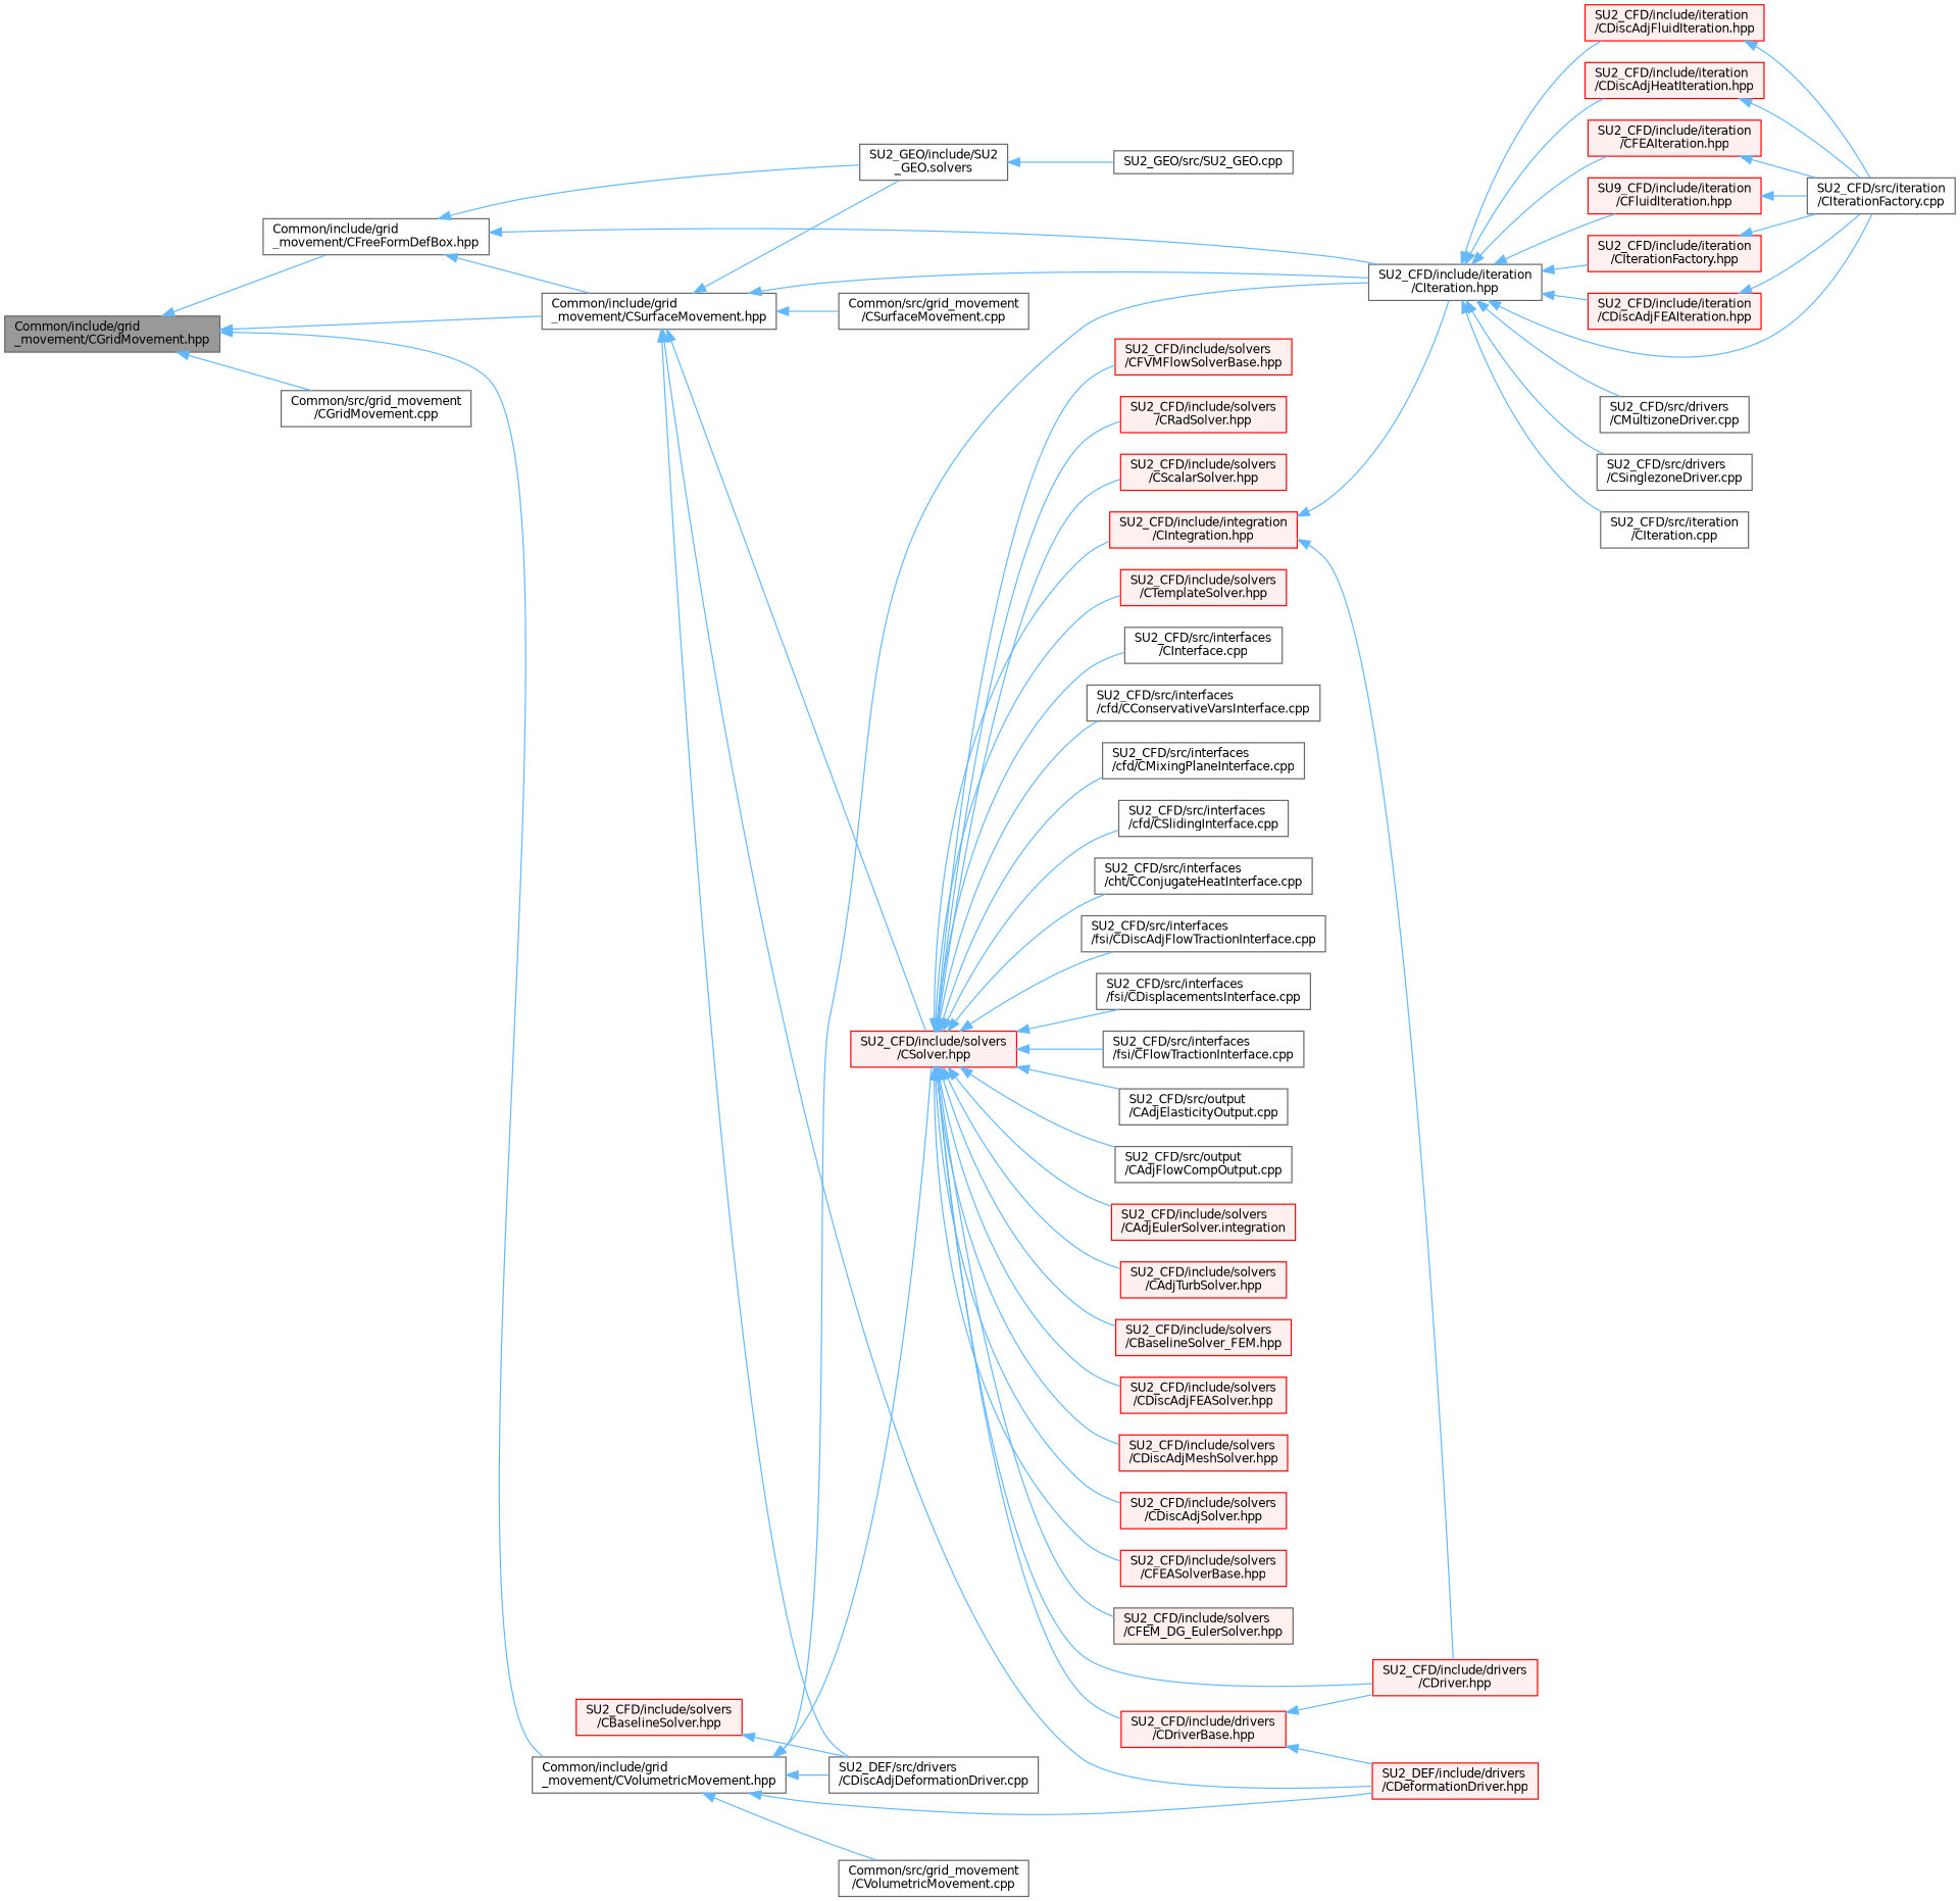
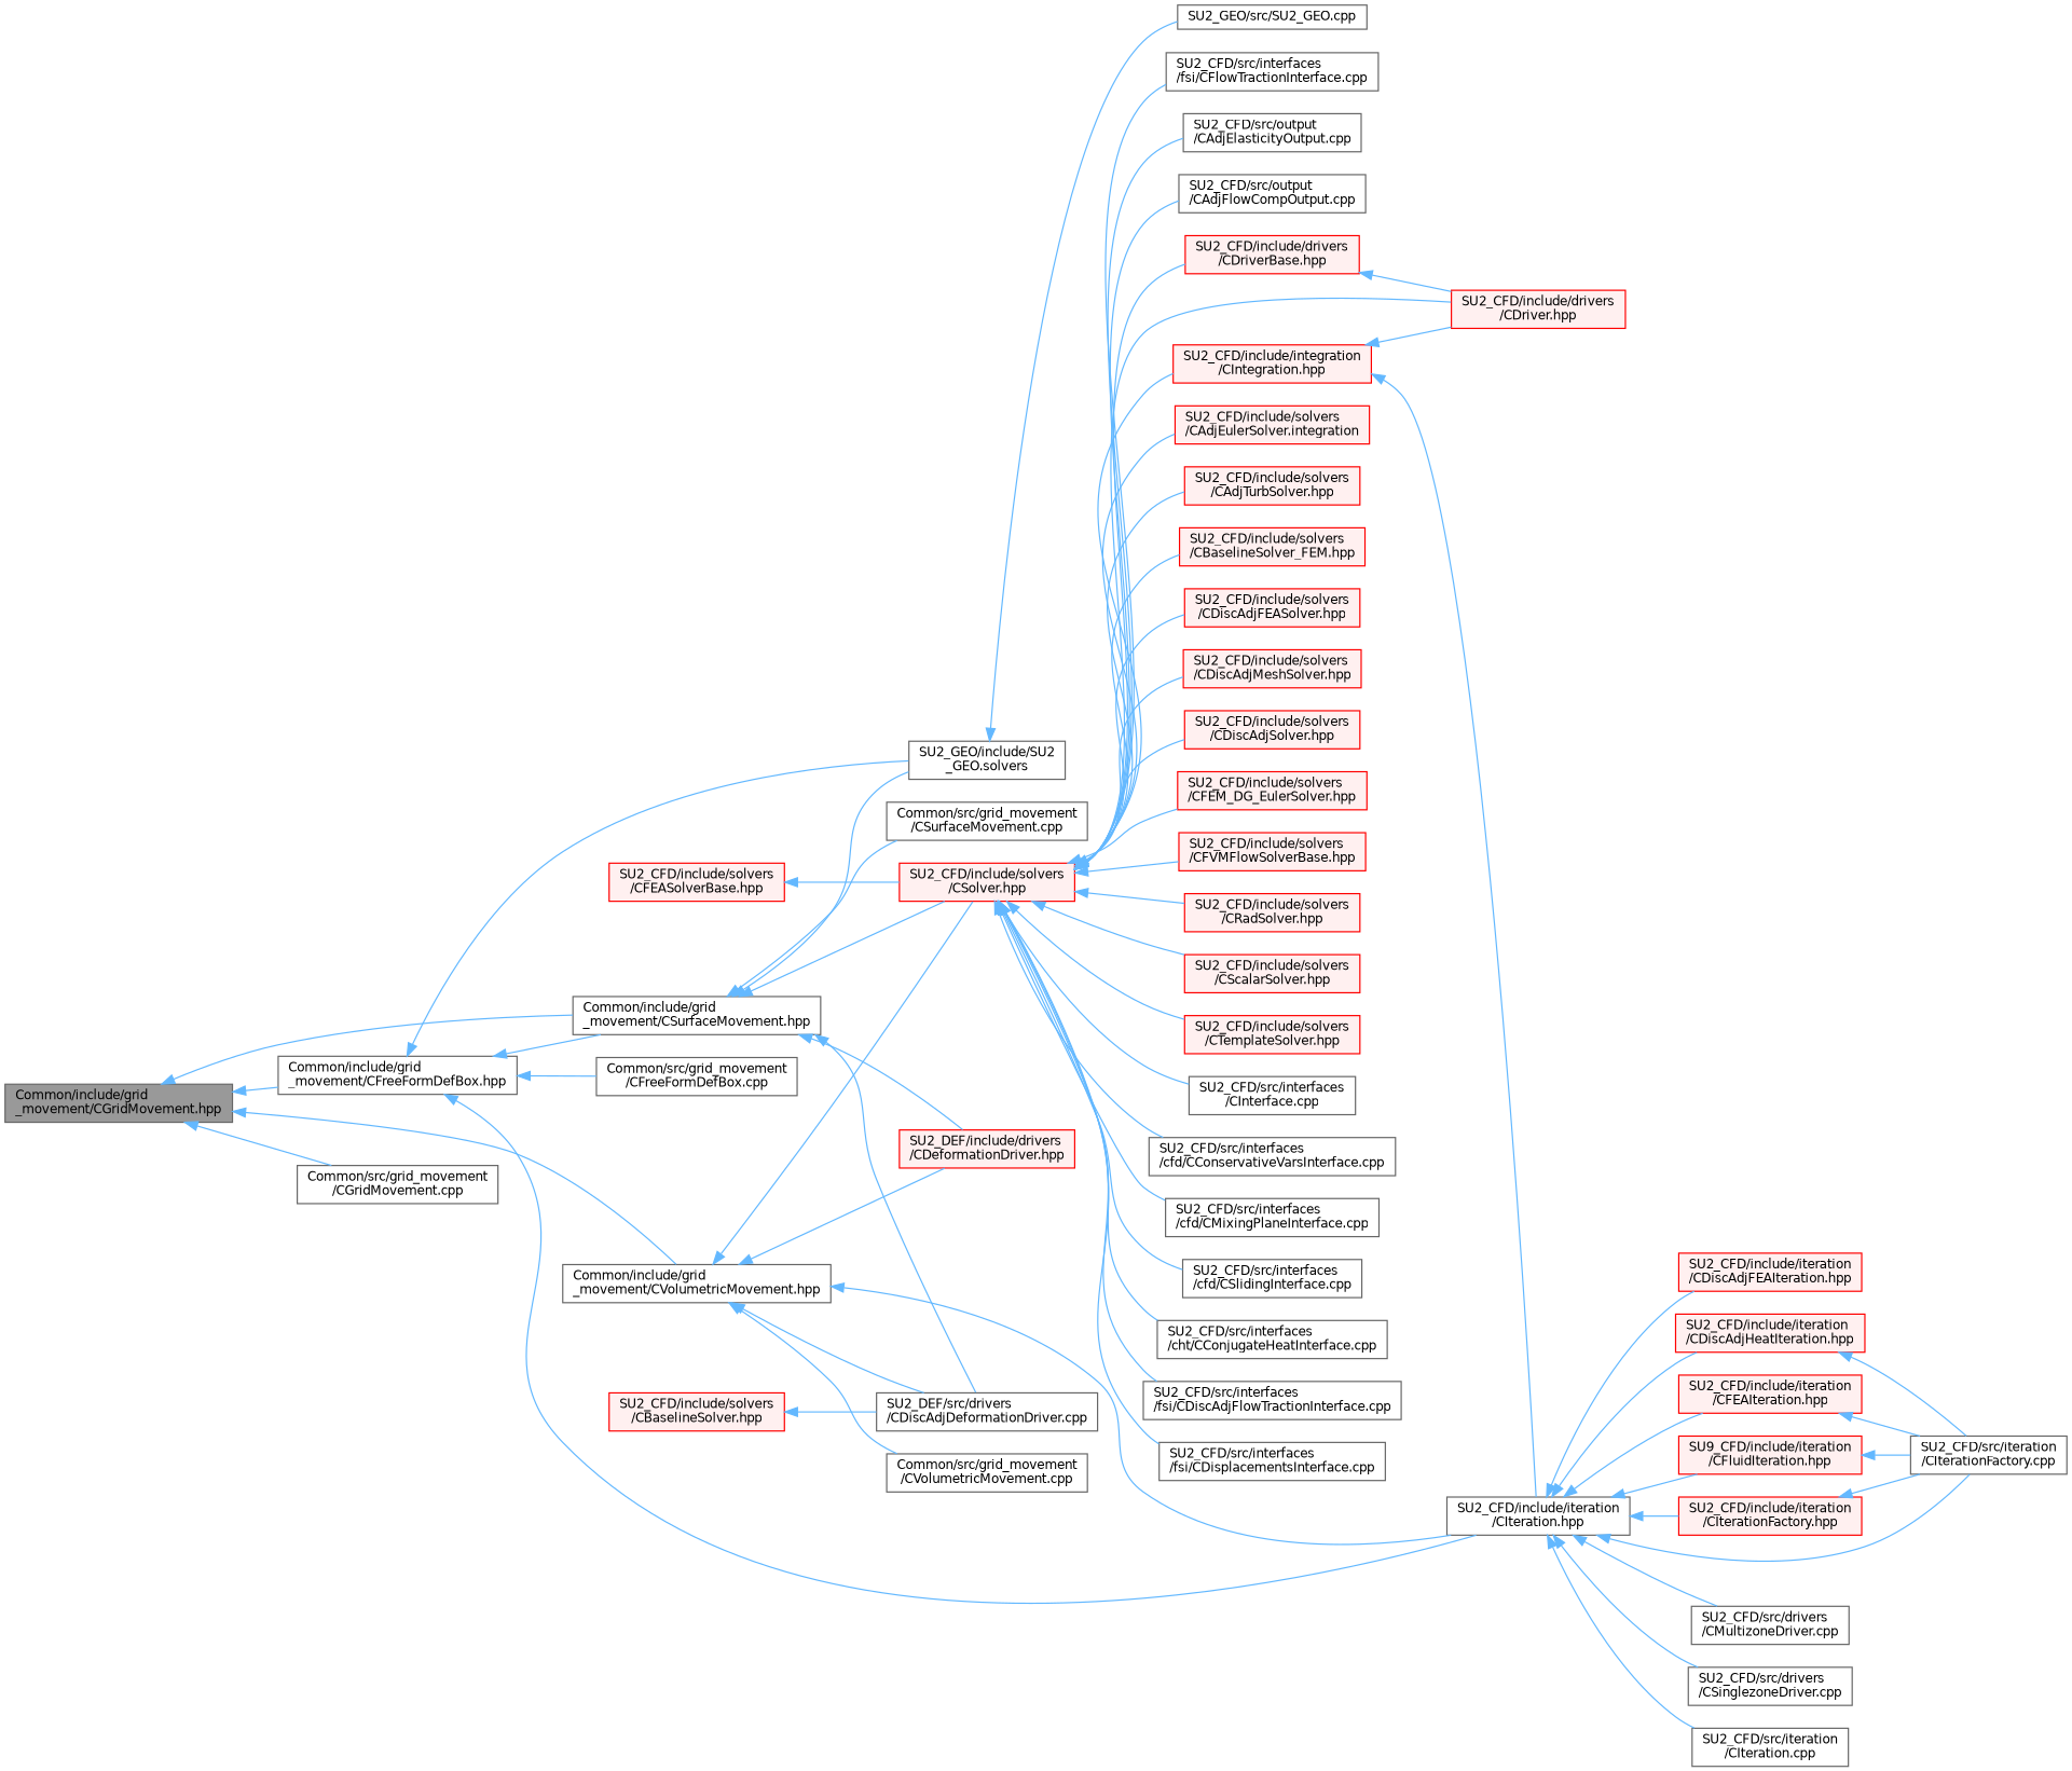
  digraph {
    rankdir=LR
    node [color=grey40 fillcolor=white fontname=Helvetica fontsize=10 shape=box style=filled]
    edge [color=steelblue1 dir=back fontname=Helvetica fontsize=10 labelfontname=Helvetica labelfontsize=10 style=solid]
    n1 [color=gray40 fillcolor=grey60 fontcolor=black height=0.2 label="Common/include/grid\l_movement/CGridMovement.hpp" width=0.4]
    n2 [height=0.2 label="Common/include/grid\l_movement/CFreeFormDefBox.hpp" width=0.4]
    n3 [height=0.2 label="Common/include/grid\l_movement/CSurfaceMovement.hpp" width=0.4]
    n4 [height=0.2 label="Common/include/grid\l_movement/CVolumetricMovement.hpp" width=0.4]
    n5 [height=0.2 label="Common/src/grid_movement\l/CGridMovement.cpp" width=0.4]
    n6 [height=0.2 label="SU2_CFD/include/iteration\l/CIteration.hpp" width=0.4]
    n7 [height=0.2 label="SU2_GEO/include/SU2\l_GEO.solvers" width=0.4]
+   n8 [height=0.2 label="Common/src/grid_movement\l/CFreeFormDefBox.cpp" width=0.4]
    n9 [height=0.2 label="Common/src/grid_movement\l/CSurfaceMovement.cpp" width=0.4]
    n10 [color=red fillcolor="#FFF0F0" height=0.2 label="SU2_CFD/include/solvers\l/CSolver.hpp" width=0.4]
    n11 [color=red fillcolor="#FFF0F0" height=0.2 label="SU2_DEF/include/drivers\l/CDeformationDriver.hpp" width=0.4]
    n12 [height=0.2 label="SU2_DEF/src/drivers\l/CDiscAdjDeformationDriver.cpp" width=0.4]
    n13 [height=0.2 label="Common/src/grid_movement\l/CVolumetricMovement.cpp" width=0.4]
    n14 [color=red fillcolor="#FFF0F0" height=0.2 label="SU2_CFD/include/iteration\l/CDiscAdjFEAIteration.hpp" width=0.4]
    n15 [height=0.2 label="SU2_CFD/src/iteration\l/CIterationFactory.cpp" width=0.4]
-   n16 [color=red fillcolor="#FFF0F0" height=0.2 label="SU2_CFD/include/iteration\l/CDiscAdjFluidIteration.hpp" width=0.4]
    n17 [color=red fillcolor="#FFF0F0" height=0.2 label="SU2_CFD/include/iteration\l/CDiscAdjHeatIteration.hpp" width=0.4]
    n18 [color=red fillcolor="#FFF0F0" height=0.2 label="SU2_CFD/include/iteration\l/CFEAIteration.hpp" width=0.4]
    n19 [color=red fillcolor="#FFF0F0" height=0.2 label="SU9_CFD/include/iteration\l/CFluidIteration.hpp" width=0.4]
    n20 [color=red fillcolor="#FFF0F0" height=0.2 label="SU2_CFD/include/iteration\l/CIterationFactory.hpp" width=0.4]
    n21 [height=0.2 label="SU2_CFD/src/drivers\l/CMultizoneDriver.cpp" width=0.4]
    n22 [height=0.2 label="SU2_CFD/src/drivers\l/CSinglezoneDriver.cpp" width=0.4]
    n23 [height=0.2 label="SU2_CFD/src/iteration\l/CIteration.cpp" width=0.4]
    n24 [height=0.2 label="SU2_GEO/src/SU2_GEO.cpp" width=0.4]
    n25 [color=red fillcolor="#FFF0F0" height=0.2 label="SU2_CFD/include/drivers\l/CDriver.hpp" width=0.4]
    n26 [color=red fillcolor="#FFF0F0" height=0.2 label="SU2_CFD/include/drivers\l/CDriverBase.hpp" width=0.4]
    n27 [color=red fillcolor="#FFF0F0" height=0.2 label="SU2_CFD/include/integration\l/CIntegration.hpp" width=0.4]
    n28 [color=red fillcolor="#FFF0F0" height=0.2 label="SU2_CFD/include/solvers\l/CAdjEulerSolver.integration" width=0.4]
    n29 [color=red fillcolor="#FFF0F0" height=0.2 label="SU2_CFD/include/solvers\l/CAdjTurbSolver.hpp" width=0.4]
    n30 [color=red fillcolor="#FFF0F0" height=0.2 label="SU2_CFD/include/solvers\l/CBaselineSolver_FEM.hpp" width=0.4]
    n31 [color=red fillcolor="#FFF0F0" height=0.2 label="SU2_CFD/include/solvers\l/CDiscAdjFEASolver.hpp" width=0.4]
    n32 [color=red fillcolor="#FFF0F0" height=0.2 label="SU2_CFD/include/solvers\l/CDiscAdjMeshSolver.hpp" width=0.4]
    n33 [color=red fillcolor="#FFF0F0" height=0.2 label="SU2_CFD/include/solvers\l/CDiscAdjSolver.hpp" width=0.4]
    n34 [color=red fillcolor="#FFF0F0" height=0.2 label="SU2_CFD/include/solvers\l/CFEASolverBase.hpp" width=0.4]
-   n35 [fillcolor="#FFF0F0" height=0.2 label="SU2_CFD/include/solvers\l/CFEM_DG_EulerSolver.hpp" width=0.4]
+   n35 [color=red fillcolor="#FFF0F0" height=0.2 label="SU2_CFD/include/solvers\l/CFEM_DG_EulerSolver.hpp" width=0.4]
    n36 [color=red fillcolor="#FFF0F0" height=0.2 label="SU2_CFD/include/solvers\l/CFVMFlowSolverBase.hpp" width=0.4]
    n37 [color=red fillcolor="#FFF0F0" height=0.2 label="SU2_CFD/include/solvers\l/CRadSolver.hpp" width=0.4]
    n38 [color=red fillcolor="#FFF0F0" height=0.2 label="SU2_CFD/include/solvers\l/CScalarSolver.hpp" width=0.4]
    n39 [color=red fillcolor="#FFF0F0" height=0.2 label="SU2_CFD/include/solvers\l/CTemplateSolver.hpp" width=0.4]
    n40 [height=0.2 label="SU2_CFD/src/interfaces\l/CInterface.cpp" width=0.4]
    n41 [height=0.2 label="SU2_CFD/src/interfaces\l/cfd/CConservativeVarsInterface.cpp" width=0.4]
    n42 [height=0.2 label="SU2_CFD/src/interfaces\l/cfd/CMixingPlaneInterface.cpp" width=0.4]
    n43 [height=0.2 label="SU2_CFD/src/interfaces\l/cfd/CSlidingInterface.cpp" width=0.4]
    n44 [height=0.2 label="SU2_CFD/src/interfaces\l/cht/CConjugateHeatInterface.cpp" width=0.4]
    n45 [height=0.2 label="SU2_CFD/src/interfaces\l/fsi/CDiscAdjFlowTractionInterface.cpp" width=0.4]
    n46 [height=0.2 label="SU2_CFD/src/interfaces\l/fsi/CDisplacementsInterface.cpp" width=0.4]
    n47 [height=0.2 label="SU2_CFD/src/interfaces\l/fsi/CFlowTractionInterface.cpp" width=0.4]
    n48 [height=0.2 label="SU2_CFD/src/output\l/CAdjElasticityOutput.cpp" width=0.4]
    n49 [height=0.2 label="SU2_CFD/src/output\l/CAdjFlowCompOutput.cpp" width=0.4]
    n50 [color=red fillcolor="#FFF0F0" height=0.2 label="SU2_CFD/include/solvers\l/CBaselineSolver.hpp" width=0.4]
    n1 -> n2
    n1 -> n3
    n1 -> n4
    n1 -> n5
    n2 -> n3
    n2 -> n6
    n2 -> n7
-   n3 -> n6
+   n2 -> n8
    n3 -> n7
    n3 -> n9
    n3 -> n10
    n3 -> n11
    n3 -> n12
    n4 -> n6
    n4 -> n10
    n4 -> n11
    n4 -> n12
    n4 -> n13
    n6 -> n14
    n6 -> n15
-   n6 -> n16
    n6 -> n17
    n6 -> n18
    n6 -> n19
    n6 -> n20
    n6 -> n21
    n6 -> n22
    n6 -> n23
    n7 -> n24
    n10 -> n25
    n10 -> n26
    n10 -> n27
    n10 -> n28
    n10 -> n29
    n10 -> n30
    n10 -> n31
    n10 -> n32
    n10 -> n33
-   n10 -> n34
+   n34 -> n10
    n10 -> n35
    n10 -> n36
    n10 -> n37
    n10 -> n38
    n10 -> n39
    n10 -> n40
    n10 -> n41
    n10 -> n42
    n10 -> n43
    n10 -> n44
    n10 -> n45
    n10 -> n46
    n10 -> n47
    n10 -> n48
    n10 -> n49
-   n14 -> n15
-   n16 -> n15
    n17 -> n15
    n18 -> n15
    n19 -> n15
    n20 -> n15
-   n26 -> n11
    n26 -> n25
    n27 -> n6
    n27 -> n25
    n50 -> n12
  }
